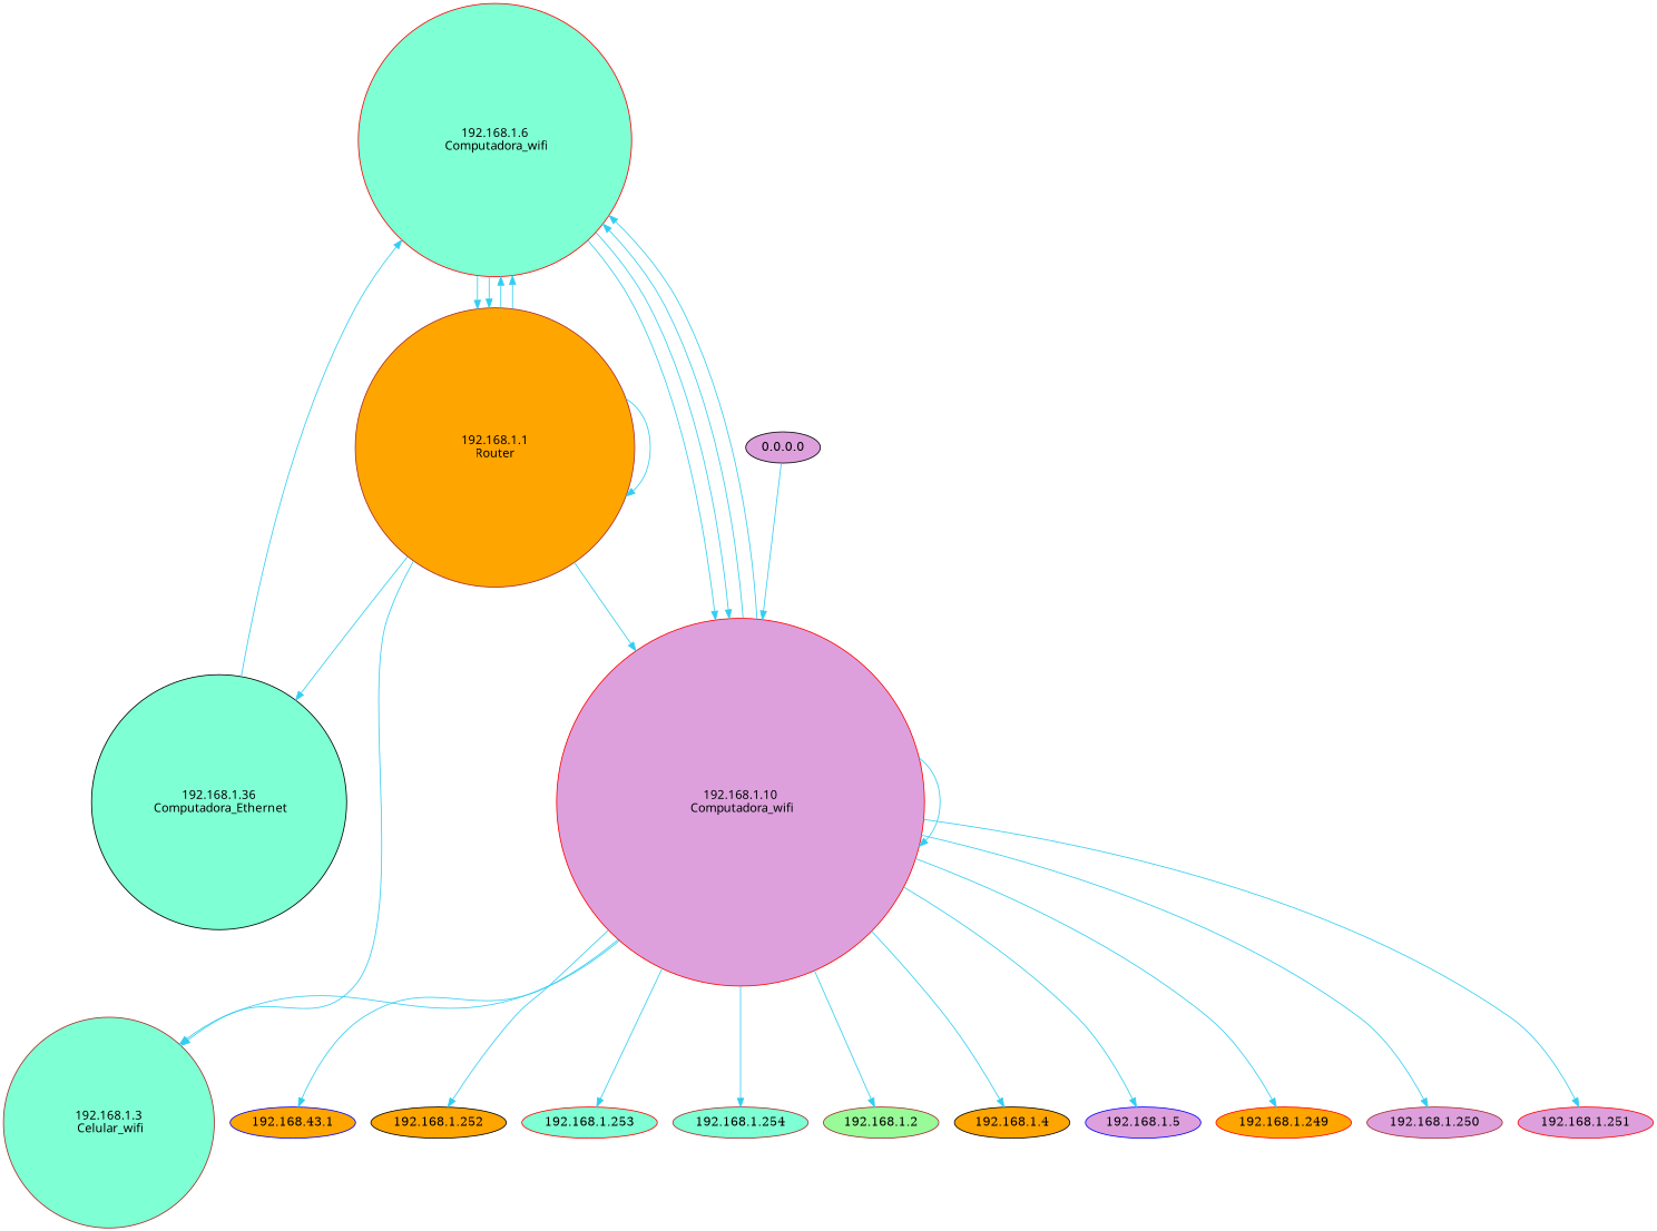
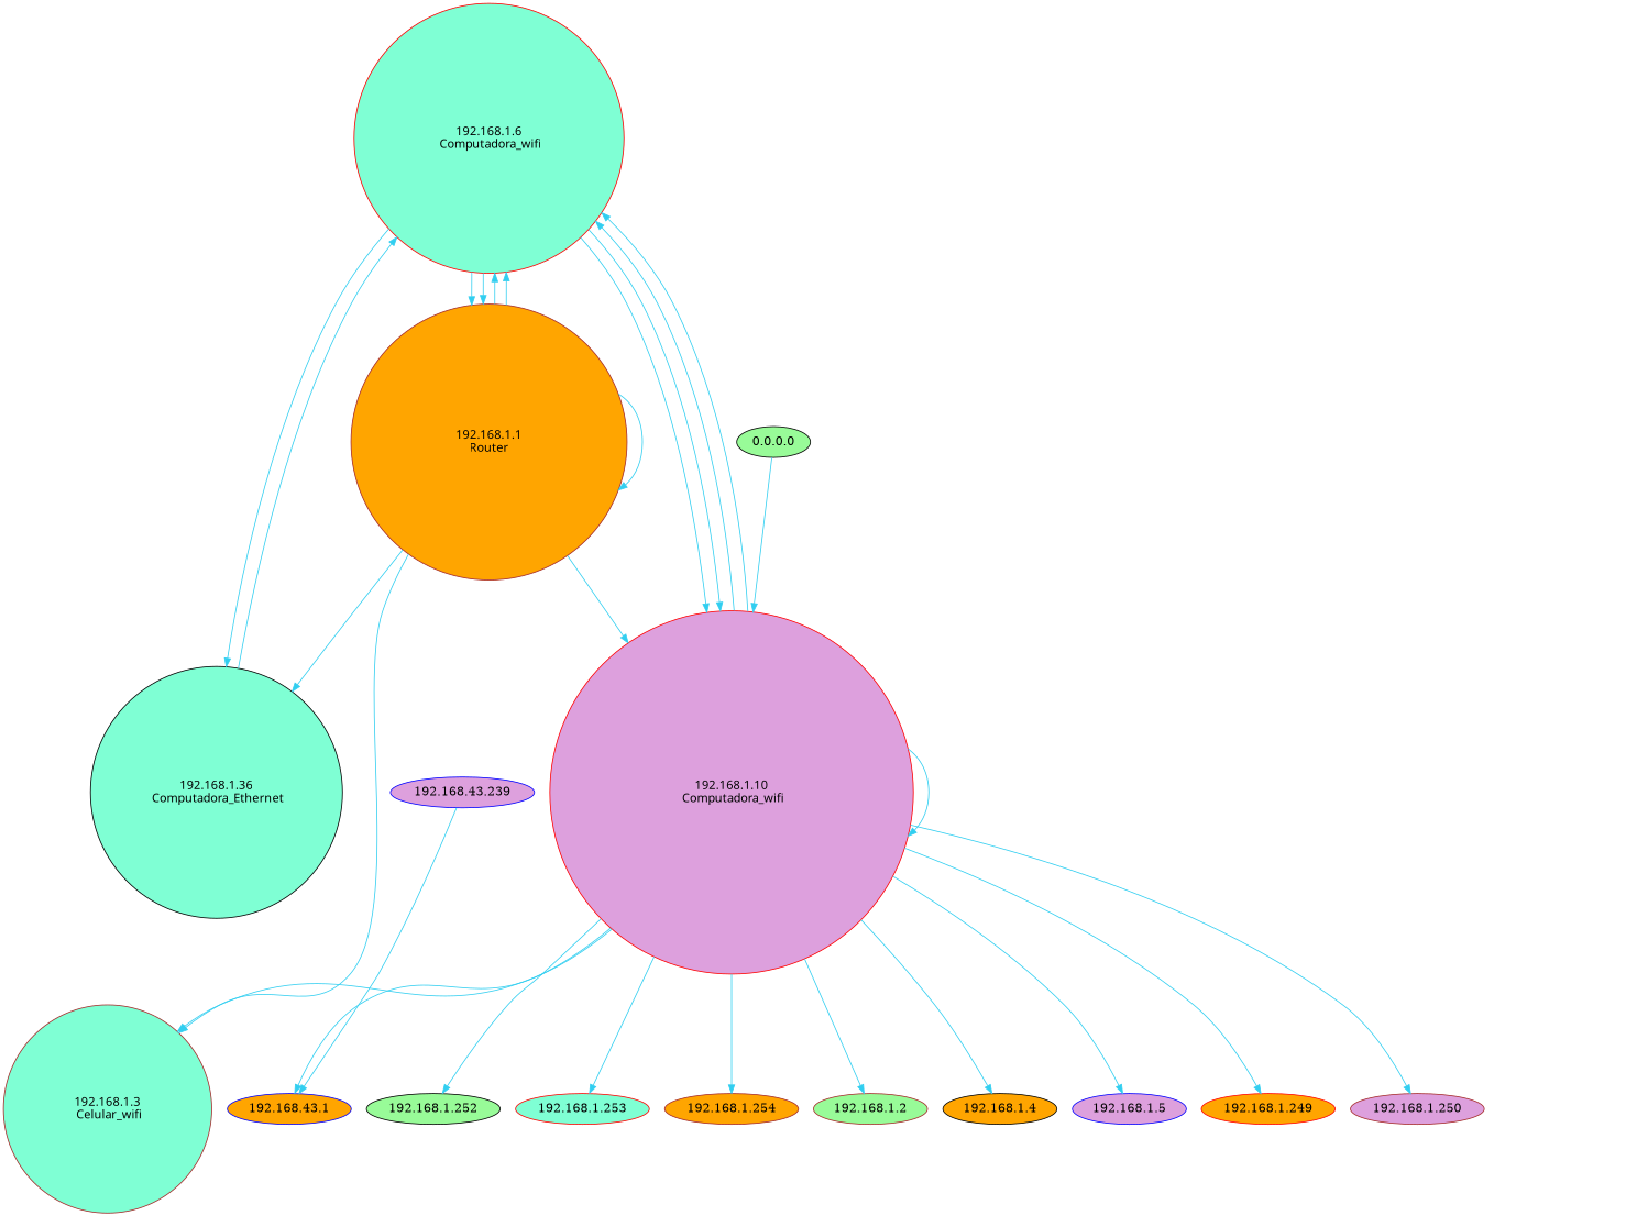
  digraph {
    node [color=red fillcolor=aquamarine style=filled]
    edge [color="#31CEF0"]
    n1 [fillcollor="#EEEEEE" fontname=Verdana label="192.168.1.6\n Computadora_wifi" shape=circle width=4.38021124171161]
    n2 [color=brown fillcollor="#EEEEEE" fillcolor=orange fontname=Verdana label="192.168.1.1\nRouter" shape=circle width=4.47712125471966]
    n3 [color=black fillcollor="#EEEEEE" fontname=Verdana label="192.168.1.36\n Computadora_Ethernet" shape=circle width=4.07918124604762]
    n4 [fillcollor="#EEEEEE" fillcolor=plum fontname=Verdana label="192.168.1.10\n Computadora_wifi" shape=circle width=5.89376176205794]
    n5 [color=brown fillcollor="#EEEEEE" fontname=Verdana label="192.168.1.3\n Celular_wifi" shape=circle width=3.38021124171161]
    "192.168.43.1" [color=blue fillcolor=orange]
    "192.168.1.2" [color=brown fillcolor=palegreen]
    "192.168.1.4" [color=black fillcolor=orange]
    "192.168.1.5" [color=blue fillcolor=plum]
    "192.168.1.249" [fillcolor=orange]
    "192.168.1.250" [color=brown fillcolor=plum]
-   "192.168.1.251" [fillcolor=plum]
-   "192.168.1.252" [color=black fillcolor=orange]
+   "192.168.1.252" [color=black fillcolor=palegreen]
    "192.168.1.253"
-   "192.168.1.254" [color=brown]
-   "0.0.0.0" [color=black fillcolor=plum]
+   "192.168.1.254" [color=brown fillcolor=orange]
+   "0.0.0.0" [color=black fillcolor=palegreen]
+   "192.168.43.239" [color=blue fillcolor=plum]
    n1 -> n2
    n1 -> n2
+   n1 -> n3
    n1 -> n4
    n1 -> n4
    n2 -> n1
    n2 -> n1
    n2 -> n2
    n2 -> n3
    n2 -> n4
    n2 -> n5
    n3 -> n1
    n4 -> n1
    n4 -> n1
    n4 -> n4
    n4 -> n5
    n4 -> "192.168.43.1"
    n4 -> "192.168.1.2"
    n4 -> "192.168.1.4"
    n4 -> "192.168.1.5"
    n4 -> "192.168.1.249"
    n4 -> "192.168.1.250"
-   n4 -> "192.168.1.251"
    n4 -> "192.168.1.252"
    n4 -> "192.168.1.253"
    n4 -> "192.168.1.254"
    "0.0.0.0" -> n4
+   "192.168.43.239" -> "192.168.43.1"
  }
